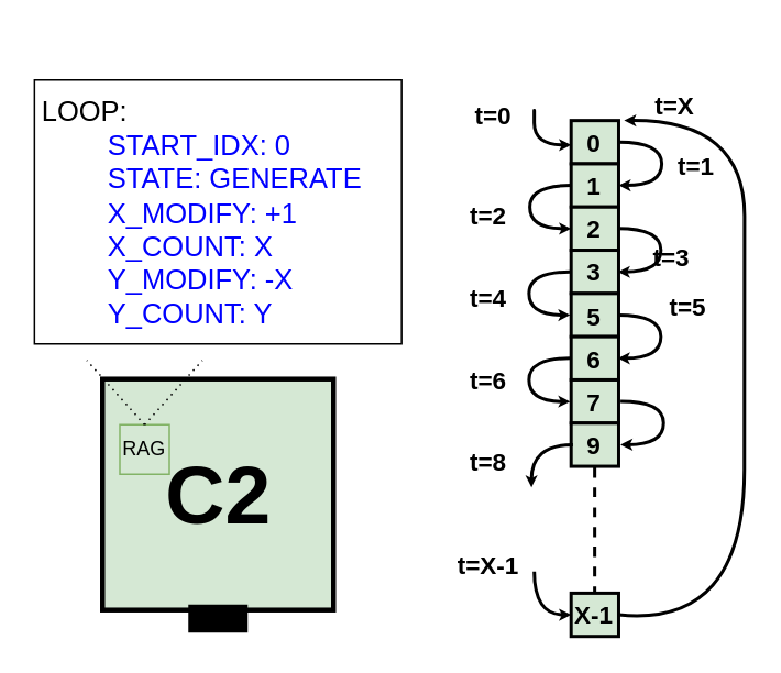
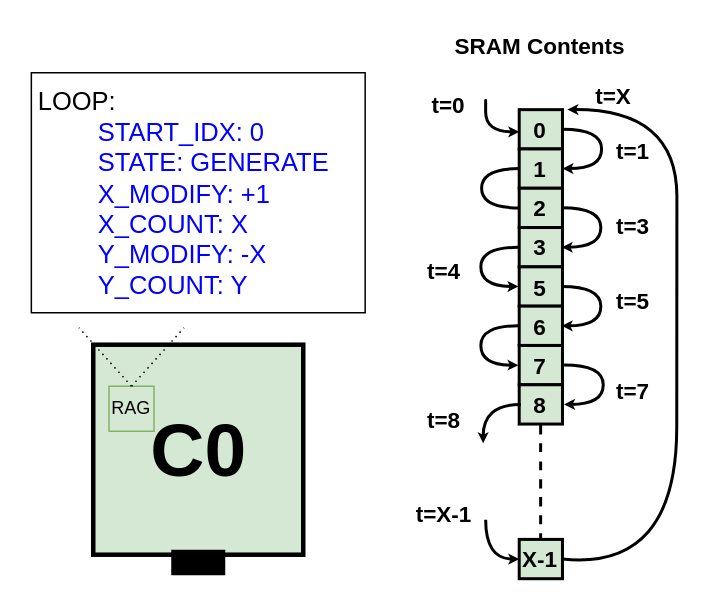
  <mxCell id="0" />
  <mxCell id="1" parent="0" />
- <mxCell id="2" value="C2" style="whiteSpace=wrap;html=1;aspect=fixed;fillColor=#d5e8d4;strokeColor=#000000;strokeWidth=3;fontSize=50;fontStyle=1" parent="1" vertex="1"><mxGeometry x="61.5" y="229.31" width="140" height="140" as="geometry" /></mxCell>
+ <mxCell id="2" value="C0" style="whiteSpace=wrap;html=1;aspect=fixed;fillColor=#d5e8d4;strokeColor=#000000;strokeWidth=3;fontSize=50;fontStyle=1" parent="1" vertex="1"><mxGeometry x="61.5" y="229.31" width="140" height="140" as="geometry" /></mxCell>
  <mxCell id="3" value="" style="rounded=0;whiteSpace=wrap;html=1;fontSize=50;fontColor=#000000;strokeColor=#000000;strokeWidth=6;fillColor=#000000;" parent="1" vertex="1"><mxGeometry x="116.5" y="369" width="30" height="11" as="geometry" /></mxCell>
  <mxCell id="4" value="RAG" style="whiteSpace=wrap;html=1;aspect=fixed;sketch=0;fillColor=#d5e8d4;strokeColor=#82b366;rounded=0;" parent="1" vertex="1"><mxGeometry x="72" y="257" width="30" height="30" as="geometry" /></mxCell>
  <mxCell id="5" value="" style="endArrow=none;dashed=1;html=1;dashPattern=1 3;strokeWidth=1;exitX=0.5;exitY=0;exitDx=0;exitDy=0;jumpSize=0;" parent="1" source="4" edge="1"><mxGeometry width="50" height="50" relative="1" as="geometry"><mxPoint x="172" y="308" as="sourcePoint" /><mxPoint x="52" y="218" as="targetPoint" /></mxGeometry></mxCell>
  <mxCell id="6" value="" style="endArrow=none;dashed=1;html=1;dashPattern=1 3;strokeWidth=1;exitX=0.5;exitY=0;exitDx=0;exitDy=0;jumpSize=0;" parent="1" source="4" edge="1"><mxGeometry width="50" height="50" relative="1" as="geometry"><mxPoint x="97" y="267" as="sourcePoint" /><mxPoint x="122" y="218" as="targetPoint" /></mxGeometry></mxCell>
  <mxCell id="7" value="&lt;br style=&quot;font-size: 17px&quot;&gt;LOOP:&lt;br style=&quot;font-size: 17px&quot;&gt;&#09;&lt;blockquote style=&quot;margin: 0px 0px 0px 40px ; border: none ; padding: 0px ; font-size: 17px&quot;&gt;&lt;font color=&quot;#0000ff&quot; style=&quot;font-size: 17px&quot;&gt;START_IDX: 0&lt;br style=&quot;font-size: 17px&quot;&gt;STATE: GENERATE&lt;br style=&quot;font-size: 17px&quot;&gt;X_MODIFY: +1&lt;br style=&quot;font-size: 17px&quot;&gt;X_COUNT: X&lt;/font&gt;&lt;/blockquote&gt;&lt;blockquote style=&quot;margin: 0px 0px 0px 40px ; border: none ; padding: 0px ; font-size: 17px&quot;&gt;&lt;font color=&quot;#0000ff&quot;&gt;Y_MODIFY: -X&lt;/font&gt;&lt;/blockquote&gt;&lt;blockquote style=&quot;margin: 0px 0px 0px 40px ; border: none ; padding: 0px ; font-size: 17px&quot;&gt;&lt;font color=&quot;#0000ff&quot;&gt;Y_COUNT: Y&lt;/font&gt;&lt;/blockquote&gt;&lt;font color=&quot;#0000ff&quot; style=&quot;font-size: 17px&quot;&gt;&lt;span style=&quot;font-size: 17px&quot;&gt;&#09;&lt;/span&gt;&lt;br style=&quot;font-size: 17px&quot;&gt;&lt;/font&gt;&lt;span style=&quot;font-size: 17px&quot;&gt;&#09;&lt;/span&gt;" style="text;html=1;strokeColor=default;fillColor=none;spacing=5;spacingTop=-20;whiteSpace=wrap;overflow=hidden;rounded=0;sketch=0;fontSize=17;" parent="1" vertex="1"><mxGeometry x="20.23" y="48" width="222.54" height="160" as="geometry" /></mxCell>
  <mxCell id="8" value="0" style="rounded=0;whiteSpace=wrap;html=1;fontSize=15;strokeWidth=2;fontStyle=1;fillColor=#d5e8d4;strokeColor=#000000;" parent="1" vertex="1"><mxGeometry x="345.467" y="72.598" width="28.851" height="26.202" as="geometry" /></mxCell>
  <mxCell id="9" style="edgeStyle=orthogonalEdgeStyle;curved=1;orthogonalLoop=1;jettySize=auto;html=1;entryX=1;entryY=0.5;entryDx=0;entryDy=0;fontSize=12;endSize=1;strokeWidth=2;" parent="1" target="10" edge="1"><mxGeometry relative="1" as="geometry"><mxPoint x="374.318" y="85.654" as="sourcePoint" /><mxPoint x="374.318" y="111.874" as="targetPoint" /><Array as="points"><mxPoint x="400.41" y="86" /><mxPoint x="400.41" y="112" /><mxPoint x="374.41" y="112" /></Array></mxGeometry></mxCell>
  <mxCell id="10" value="1" style="rounded=0;whiteSpace=wrap;html=1;fontSize=15;strokeWidth=2;fontStyle=1;fillColor=#D5E8D4;strokeColor=#000000;" parent="1" vertex="1"><mxGeometry x="345.467" y="98.799" width="28.851" height="26.202" as="geometry" /></mxCell>
  <mxCell id="11" value="2" style="rounded=0;whiteSpace=wrap;html=1;fontSize=15;strokeWidth=2;fontStyle=1;fillColor=#d5e8d4;strokeColor=#000000;" parent="1" vertex="1"><mxGeometry x="345.467" y="125.001" width="28.851" height="26.202" as="geometry" /></mxCell>
  <mxCell id="12" value="3" style="rounded=0;whiteSpace=wrap;html=1;fontSize=15;strokeWidth=2;fontStyle=1;fillColor=#D5E8D4;strokeColor=#000000;" parent="1" vertex="1"><mxGeometry x="345.467" y="151.202" width="28.851" height="26.202" as="geometry" /></mxCell>
  <mxCell id="13" value="5" style="rounded=0;whiteSpace=wrap;html=1;fontSize=15;strokeWidth=2;fontStyle=1;fillColor=#d5e8d4;strokeColor=#000000;" parent="1" vertex="1"><mxGeometry x="345.467" y="177.404" width="28.851" height="26.202" as="geometry" /></mxCell>
  <mxCell id="14" value="6" style="rounded=0;whiteSpace=wrap;html=1;fontSize=15;strokeWidth=2;fontStyle=1;fillColor=#D5E8D4;strokeColor=#000000;" parent="1" vertex="1"><mxGeometry x="345.467" y="203.605" width="28.851" height="26.202" as="geometry" /></mxCell>
  <mxCell id="15" value="7" style="rounded=0;whiteSpace=wrap;html=1;fontSize=15;strokeWidth=2;fontStyle=1;fillColor=#d5e8d4;strokeColor=#000000;" parent="1" vertex="1"><mxGeometry x="345.467" y="229.807" width="28.851" height="26.202" as="geometry" /></mxCell>
- <mxCell id="16" value="9" style="rounded=0;whiteSpace=wrap;html=1;fontSize=15;strokeWidth=2;fontStyle=1;fillColor=#D5E8D4;strokeColor=#000000;" parent="1" vertex="1"><mxGeometry x="345.467" y="256.008" width="28.851" height="26.202" as="geometry" /></mxCell>
+ <mxCell id="16" value="8" style="rounded=0;whiteSpace=wrap;html=1;fontSize=15;strokeWidth=2;fontStyle=1;fillColor=#D5E8D4;strokeColor=#000000;" parent="1" vertex="1"><mxGeometry x="345.467" y="256.008" width="28.851" height="26.202" as="geometry" /></mxCell>
  <mxCell id="17" style="edgeStyle=orthogonalEdgeStyle;curved=1;orthogonalLoop=1;jettySize=auto;html=1;entryX=0;entryY=0.5;entryDx=0;entryDy=0;fontSize=12;strokeWidth=2;endSize=1;" parent="1" edge="1"><mxGeometry relative="1" as="geometry"><mxPoint x="323.107" y="70.881" as="sourcePoint" /><mxPoint x="345.467" y="87.388" as="targetPoint" /><Array as="points"><mxPoint x="323.107" y="60.781" /><mxPoint x="323.107" y="86.982" /></Array></mxGeometry></mxCell>
  <mxCell id="18" value="t=1" style="text;html=1;align=center;verticalAlign=middle;resizable=0;points=[];autosize=1;strokeColor=none;fillColor=none;fontSize=15;fontStyle=1" parent="1" vertex="1"><mxGeometry x="401.491" y="90.002" width="40" height="20" as="geometry" /></mxCell>
- <mxCell id="19" value="t=2" style="text;html=1;align=center;verticalAlign=middle;resizable=0;points=[];autosize=1;strokeColor=none;fillColor=none;fontSize=15;fontStyle=1" parent="1" vertex="1"><mxGeometry x="275.413" y="120" width="40" height="20" as="geometry" /></mxCell>
  <mxCell id="20" value="" style="endArrow=none;dashed=1;html=1;fontSize=15;endSize=1;strokeWidth=2;curved=1;fontStyle=1" parent="1" edge="1"><mxGeometry width="50" height="50" relative="1" as="geometry"><mxPoint x="359.762" y="360.815" as="sourcePoint" /><mxPoint x="359.762" y="282.21" as="targetPoint" /></mxGeometry></mxCell>
- <mxCell id="21" value="t=3" style="text;html=1;align=center;verticalAlign=middle;resizable=0;points=[];autosize=1;strokeColor=none;fillColor=none;fontSize=15;fontStyle=1" parent="1" vertex="1"><mxGeometry x="386.491" y="144.995" width="40" height="20" as="geometry" /></mxCell>
+ <mxCell id="21" value="t=3" style="text;html=1;align=center;verticalAlign=middle;resizable=0;points=[];autosize=1;strokeColor=none;fillColor=none;fontSize=15;fontStyle=1" parent="1" vertex="1"><mxGeometry x="401.491" y="139.995" width="40" height="20" as="geometry" /></mxCell>
  <mxCell id="22" value="X-1" style="rounded=0;whiteSpace=wrap;html=1;fontSize=15;strokeWidth=2;fontStyle=1;fillColor=#d5e8d4;strokeColor=#000000;" parent="1" vertex="1"><mxGeometry x="345.467" y="359.098" width="28.851" height="26.202" as="geometry" /></mxCell>
  <mxCell id="23" style="edgeStyle=orthogonalEdgeStyle;curved=1;orthogonalLoop=1;jettySize=auto;html=1;fontSize=12;strokeWidth=2;endSize=1;entryX=0;entryY=0.5;entryDx=0;entryDy=0;" parent="1" target="22" edge="1"><mxGeometry relative="1" as="geometry"><mxPoint x="323.107" y="345.998" as="sourcePoint" /><mxPoint x="284.519" y="385.3" as="targetPoint" /><Array as="points"><mxPoint x="323.107" y="372.199" /></Array></mxGeometry></mxCell>
  <mxCell id="24" value="" style="endArrow=classic;html=1;fontSize=12;endSize=1;strokeWidth=2;curved=1;exitX=1;exitY=0.5;exitDx=0;exitDy=0;entryX=1.114;entryY=-0.002;entryDx=0;entryDy=0;entryPerimeter=0;" parent="1" source="22" target="8" edge="1"><mxGeometry width="50" height="50" relative="1" as="geometry"><mxPoint x="465.026" y="306.695" as="sourcePoint" /><mxPoint x="537.153" y="241.191" as="targetPoint" /><Array as="points"><mxPoint x="450.41" y="380" /><mxPoint x="450.6" y="188.788" /><mxPoint x="450.6" y="72.191" /></Array></mxGeometry></mxCell>
  <mxCell id="25" value="t=0" style="text;html=1;align=center;verticalAlign=middle;resizable=0;points=[];autosize=1;strokeColor=none;fillColor=none;fontSize=15;fontStyle=1" parent="1" vertex="1"><mxGeometry x="277.623" y="58.587" width="40" height="20" as="geometry" /></mxCell>
  <mxCell id="26" value="t=X-1" style="text;html=1;align=center;verticalAlign=middle;resizable=0;points=[];autosize=1;strokeColor=none;fillColor=none;fontSize=15;fontStyle=1" parent="1" vertex="1"><mxGeometry x="270.41" y="331.987" width="50" height="20" as="geometry" /></mxCell>
  <mxCell id="27" value="t=X" style="text;html=1;align=center;verticalAlign=middle;resizable=0;points=[];autosize=1;strokeColor=none;fillColor=none;fontSize=15;fontStyle=1" parent="1" vertex="1"><mxGeometry x="387.928" y="52.6" width="40" height="20" as="geometry" /></mxCell>
- <mxCell id="29" style="edgeStyle=orthogonalEdgeStyle;curved=1;orthogonalLoop=1;jettySize=auto;html=1;entryX=0;entryY=0.5;entryDx=0;entryDy=0;fontSize=12;strokeWidth=2;endSize=1;exitX=0;exitY=0.5;exitDx=0;exitDy=0;" parent="1" source="10" target="11" edge="1"><mxGeometry relative="1" as="geometry"><mxPoint x="320.407" y="126.791" as="sourcePoint" /><mxPoint x="342.767" y="143.298" as="targetPoint" /><Array as="points"><mxPoint x="320.41" y="112" /><mxPoint x="320.41" y="138" /></Array></mxGeometry></mxCell>
+ <mxCell id="28" value="SRAM Contents" style="text;html=1;align=center;verticalAlign=middle;resizable=0;points=[];autosize=1;strokeColor=none;fillColor=none;fontSize=15;fontStyle=1" parent="1" vertex="1"><mxGeometry x="293.897" y="20" width="130" height="20" as="geometry" /></mxCell>
+ <mxCell id="29" style="edgeStyle=orthogonalEdgeStyle;curved=1;orthogonalLoop=1;jettySize=auto;html=1;entryX=0;entryY=0.5;entryDx=0;entryDy=0;fontSize=12;strokeWidth=2;endSize=1;exitX=0;exitY=0.5;exitDx=0;exitDy=0;endArrow=none;" parent="1" source="10" target="11" edge="1"><mxGeometry relative="1" as="geometry"><mxPoint x="320.407" y="126.791" as="sourcePoint" /><mxPoint x="342.767" y="143.298" as="targetPoint" /><Array as="points"><mxPoint x="320.41" y="112" /><mxPoint x="320.41" y="138" /></Array></mxGeometry></mxCell>
  <mxCell id="30" style="edgeStyle=orthogonalEdgeStyle;curved=1;orthogonalLoop=1;jettySize=auto;html=1;entryX=1;entryY=0.5;entryDx=0;entryDy=0;fontSize=12;endSize=1;strokeWidth=2;" parent="1" edge="1"><mxGeometry relative="1" as="geometry"><mxPoint x="373.798" y="138.074" as="sourcePoint" /><mxPoint x="373.798" y="164.32" as="targetPoint" /><Array as="points"><mxPoint x="399.89" y="138.42" /><mxPoint x="399.89" y="164.42" /><mxPoint x="373.89" y="164.42" /></Array></mxGeometry></mxCell>
  <mxCell id="31" style="edgeStyle=orthogonalEdgeStyle;curved=1;orthogonalLoop=1;jettySize=auto;html=1;entryX=0;entryY=0.5;entryDx=0;entryDy=0;fontSize=12;strokeWidth=2;endSize=1;exitX=0;exitY=0.5;exitDx=0;exitDy=0;" parent="1" edge="1"><mxGeometry relative="1" as="geometry"><mxPoint x="344.947" y="164.32" as="sourcePoint" /><mxPoint x="344.947" y="190.521" as="targetPoint" /><Array as="points"><mxPoint x="319.89" y="164.42" /><mxPoint x="319.89" y="190.42" /></Array></mxGeometry></mxCell>
  <mxCell id="32" style="edgeStyle=orthogonalEdgeStyle;curved=1;orthogonalLoop=1;jettySize=auto;html=1;entryX=1;entryY=0.5;entryDx=0;entryDy=0;fontSize=12;endSize=1;strokeWidth=2;" parent="1" edge="1"><mxGeometry relative="1" as="geometry"><mxPoint x="373.798" y="190.484" as="sourcePoint" /><mxPoint x="373.798" y="216.73" as="targetPoint" /><Array as="points"><mxPoint x="399.89" y="190.83" /><mxPoint x="399.89" y="216.83" /><mxPoint x="373.89" y="216.83" /></Array></mxGeometry></mxCell>
  <mxCell id="33" style="edgeStyle=orthogonalEdgeStyle;curved=1;orthogonalLoop=1;jettySize=auto;html=1;entryX=0;entryY=0.5;entryDx=0;entryDy=0;fontSize=12;strokeWidth=2;endSize=1;exitX=0;exitY=0.5;exitDx=0;exitDy=0;" parent="1" edge="1"><mxGeometry relative="1" as="geometry"><mxPoint x="344.947" y="216.73" as="sourcePoint" /><mxPoint x="344.947" y="242.931" as="targetPoint" /><Array as="points"><mxPoint x="319.89" y="216.83" /><mxPoint x="319.89" y="242.83" /></Array></mxGeometry></mxCell>
  <mxCell id="34" style="edgeStyle=orthogonalEdgeStyle;curved=1;orthogonalLoop=1;jettySize=auto;html=1;entryX=1;entryY=0.5;entryDx=0;entryDy=0;fontSize=12;endSize=1;strokeWidth=2;" parent="1" edge="1"><mxGeometry relative="1" as="geometry"><mxPoint x="375.398" y="242.884" as="sourcePoint" /><mxPoint x="375.398" y="269.13" as="targetPoint" /><Array as="points"><mxPoint x="401.49" y="243.23" /><mxPoint x="401.49" y="269.23" /><mxPoint x="375.49" y="269.23" /></Array></mxGeometry></mxCell>
  <mxCell id="35" style="edgeStyle=orthogonalEdgeStyle;curved=1;orthogonalLoop=1;jettySize=auto;html=1;fontSize=12;strokeWidth=2;endSize=1;exitX=0;exitY=0.5;exitDx=0;exitDy=0;" parent="1" edge="1"><mxGeometry relative="1" as="geometry"><mxPoint x="346.547" y="269.13" as="sourcePoint" /><mxPoint x="321.41" y="295" as="targetPoint" /><Array as="points"><mxPoint x="321.49" y="269.23" /><mxPoint x="321.49" y="295.23" /></Array></mxGeometry></mxCell>
  <mxCell id="36" value="t=4" style="text;html=1;align=center;verticalAlign=middle;resizable=0;points=[];autosize=1;strokeColor=none;fillColor=none;fontSize=15;fontStyle=1" parent="1" vertex="1"><mxGeometry x="275.411" y="169.995" width="40" height="20" as="geometry" /></mxCell>
- <mxCell id="37" value="t=5" style="text;html=1;align=center;verticalAlign=middle;resizable=0;points=[];autosize=1;strokeColor=none;fillColor=none;fontSize=15;fontStyle=1" parent="1" vertex="1"><mxGeometry x="396.491" y="174.995" width="40" height="20" as="geometry" /></mxCell>
- <mxCell id="38" value="t=6" style="text;html=1;align=center;verticalAlign=middle;resizable=0;points=[];autosize=1;strokeColor=none;fillColor=none;fontSize=15;fontStyle=1" parent="1" vertex="1"><mxGeometry x="275.411" y="219.995" width="40" height="20" as="geometry" /></mxCell>
+ <mxCell id="37" value="t=5" style="text;html=1;align=center;verticalAlign=middle;resizable=0;points=[];autosize=1;strokeColor=none;fillColor=none;fontSize=15;fontStyle=1" parent="1" vertex="1"><mxGeometry x="401.491" y="189.995" width="40" height="20" as="geometry" /></mxCell>
+ <mxCell id="39" value="t=7" style="text;html=1;align=center;verticalAlign=middle;resizable=0;points=[];autosize=1;strokeColor=none;fillColor=none;fontSize=15;fontStyle=1" parent="1" vertex="1"><mxGeometry x="401.491" y="249.995" width="40" height="20" as="geometry" /></mxCell>
  <mxCell id="40" value="t=8" style="text;html=1;align=center;verticalAlign=middle;resizable=0;points=[];autosize=1;strokeColor=none;fillColor=none;fontSize=15;fontStyle=1" parent="1" vertex="1"><mxGeometry x="275.411" y="268.995" width="40" height="20" as="geometry" /></mxCell>
